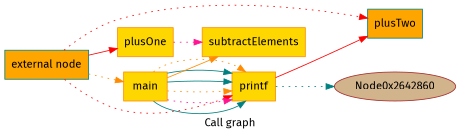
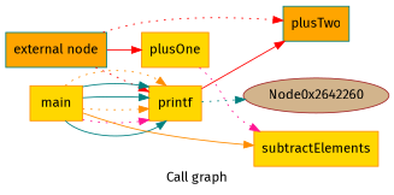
  digraph {
    fontname="Fira Sans"
    label="Call graph"
    rankdir=LR
    node [color=darkorange fillcolor=gold fontname="Fira Sans" shape=record style=filled]
    edge [color=red fontname="Fira Sans" style=dotted]
    n1 [color=teal fillcolor=orange label="{external node}"]
    n2 [label="{plusOne}"]
    n3 [color=teal fillcolor=orange label="{plusTwo}"]
    n4 [label="{main}"]
    n5 [label="{printf}"]
    n6 [label="{subtractElements}"]
-   Node0x2642260 [color=brown fillcolor=tan label=Node0x2642860 shape=""]
+   Node0x2642260 [color=brown fillcolor=tan shape=""]
    n1 -> n2 [style=solid]
    n1 -> n3
-   n1 -> n4 [color=darkorange]
    n1 -> n5
    n2 -> n6 [color=deeppink]
    n4 -> n5 [color=teal style=solid]
    n4 -> n5 [color=deeppink]
    n4 -> n5 [color=darkorange]
    n4 -> n5 [color=teal style=solid]
    n4 -> n5 [color=teal style=solid]
    n4 -> n5 [color=darkorange]
    n4 -> n6 [color=darkorange style=solid]
    n5 -> n3 [style=solid]
    n5 -> Node0x2642260 [color=teal]
  }
